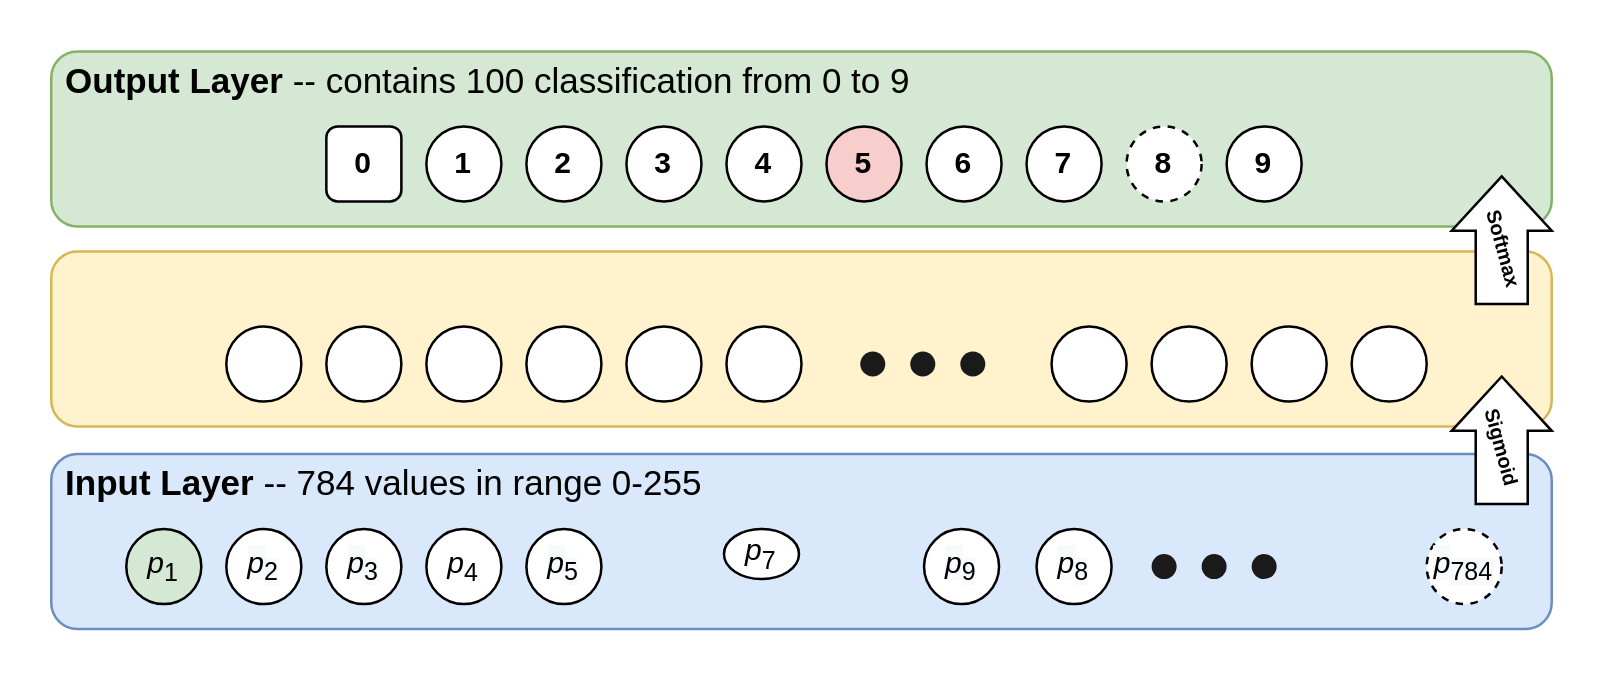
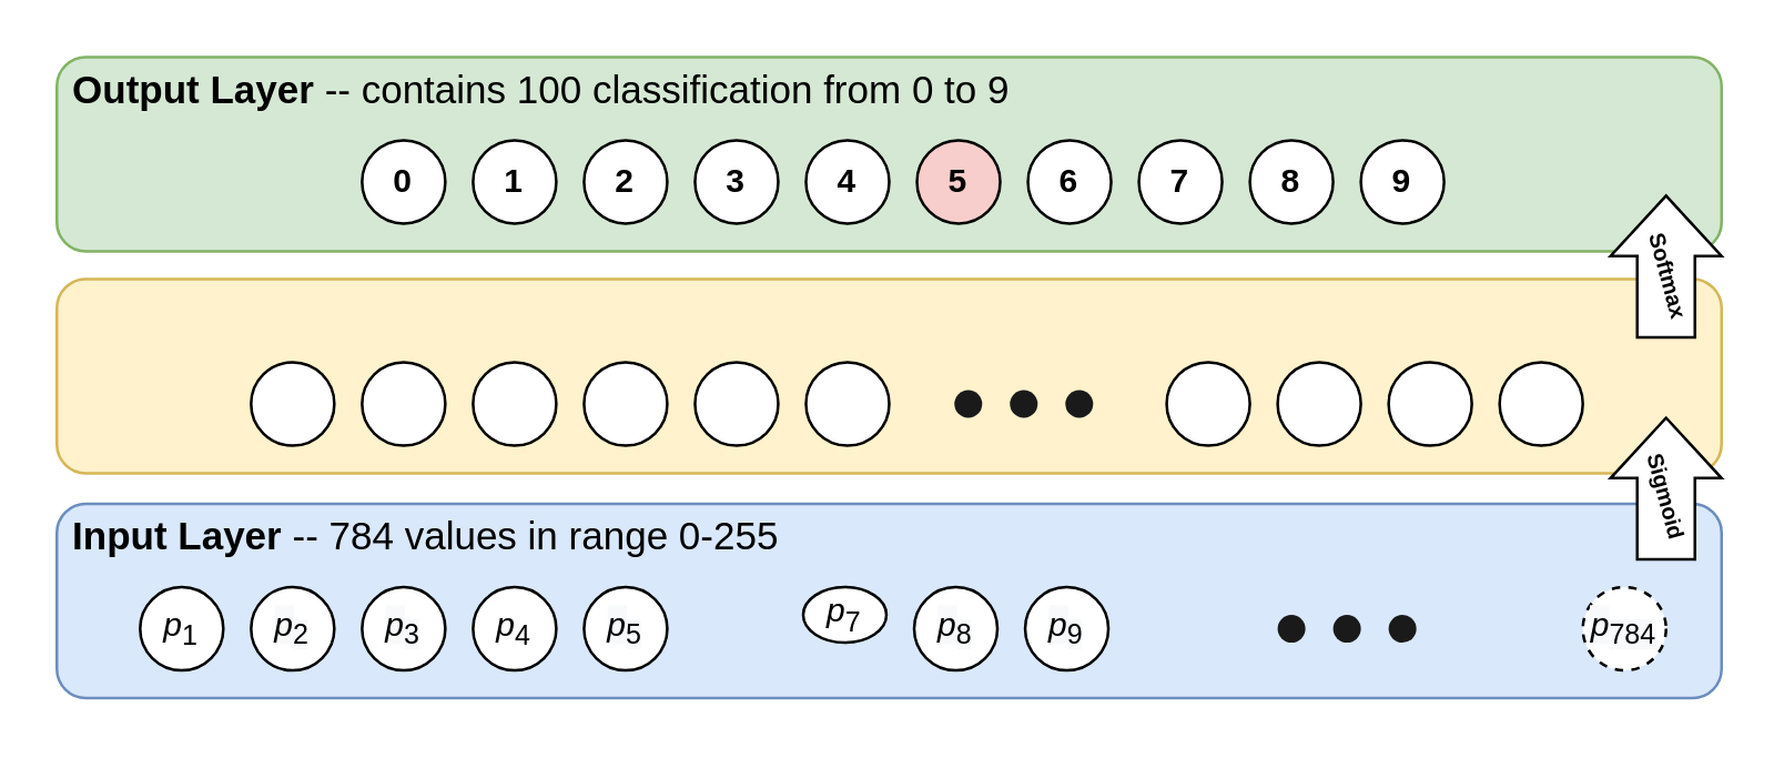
  <mxCell id="0" />
  <mxCell id="1" parent="0" />
  <mxCell id="2" value="" style="rounded=1;whiteSpace=wrap;html=1;fontSize=18;strokeColor=#82b366;strokeWidth=1;fillColor=#d5e8d4;" vertex="1" parent="1"><mxGeometry x="20" y="20" width="600" height="70" as="geometry" /></mxCell>
  <mxCell id="3" value="" style="rounded=1;whiteSpace=wrap;html=1;fontSize=18;strokeColor=#d6b656;strokeWidth=1;fillColor=#fff2cc;" vertex="1" parent="1"><mxGeometry x="20" y="100" width="600" height="70" as="geometry" /></mxCell>
  <mxCell id="4" value="" style="rounded=1;whiteSpace=wrap;html=1;fontSize=18;strokeColor=#6c8ebf;strokeWidth=1;fillColor=#dae8fc;" vertex="1" parent="1"><mxGeometry x="20" y="181" width="600" height="70" as="geometry" /></mxCell>
- <mxCell id="5" value="&lt;i&gt;p&lt;/i&gt;&lt;sub&gt;1&lt;/sub&gt;" style="ellipse;whiteSpace=wrap;html=1;aspect=fixed;fillColor=#d5e8d4;" vertex="1" parent="1"><mxGeometry x="50" y="211" width="30" height="30" as="geometry" /></mxCell>
+ <mxCell id="5" value="&lt;i&gt;p&lt;/i&gt;&lt;sub&gt;1&lt;/sub&gt;" style="ellipse;whiteSpace=wrap;html=1;aspect=fixed;" vertex="1" parent="1"><mxGeometry x="50" y="211" width="30" height="30" as="geometry" /></mxCell>
  <mxCell id="6" value="&lt;span style=&quot;color: rgb(0 , 0 , 0) ; font-family: &amp;#34;helvetica&amp;#34; ; font-size: 12px ; font-weight: 400 ; letter-spacing: normal ; text-align: center ; text-indent: 0px ; text-transform: none ; word-spacing: 0px ; background-color: rgb(248 , 249 , 250) ; display: inline ; float: none&quot;&gt;&lt;i&gt;p&lt;/i&gt;&lt;/span&gt;&lt;sub style=&quot;color: rgb(0 , 0 , 0) ; font-family: &amp;#34;helvetica&amp;#34; ; font-style: normal ; font-weight: 400 ; letter-spacing: normal ; text-align: center ; text-indent: 0px ; text-transform: none ; word-spacing: 0px ; background-color: rgb(248 , 249 , 250)&quot;&gt;2&lt;/sub&gt;" style="ellipse;whiteSpace=wrap;html=1;aspect=fixed;" vertex="1" parent="1"><mxGeometry x="90" y="211" width="30" height="30" as="geometry" /></mxCell>
  <mxCell id="7" value="&lt;span style=&quot;color: rgb(0 , 0 , 0) ; font-family: &amp;#34;helvetica&amp;#34; ; font-size: 12px ; font-weight: 400 ; letter-spacing: normal ; text-align: center ; text-indent: 0px ; text-transform: none ; word-spacing: 0px ; background-color: rgb(248 , 249 , 250) ; display: inline ; float: none&quot;&gt;&lt;i&gt;p&lt;/i&gt;&lt;/span&gt;&lt;sub style=&quot;color: rgb(0 , 0 , 0) ; font-family: &amp;#34;helvetica&amp;#34; ; font-style: normal ; font-weight: 400 ; letter-spacing: normal ; text-align: center ; text-indent: 0px ; text-transform: none ; word-spacing: 0px ; background-color: rgb(248 , 249 , 250)&quot;&gt;784&lt;/sub&gt;" style="ellipse;whiteSpace=wrap;html=1;aspect=fixed;dashed=1;" vertex="1" parent="1"><mxGeometry x="570" y="211" width="30" height="30" as="geometry" /></mxCell>
  <mxCell id="8" value="&lt;span style=&quot;color: rgb(0 , 0 , 0) ; font-family: &amp;#34;helvetica&amp;#34; ; font-size: 12px ; font-weight: 400 ; letter-spacing: normal ; text-align: center ; text-indent: 0px ; text-transform: none ; word-spacing: 0px ; background-color: rgb(248 , 249 , 250) ; display: inline ; float: none&quot;&gt;&lt;i&gt;p&lt;/i&gt;&lt;/span&gt;&lt;sub style=&quot;color: rgb(0 , 0 , 0) ; font-family: &amp;#34;helvetica&amp;#34; ; font-style: normal ; font-weight: 400 ; letter-spacing: normal ; text-align: center ; text-indent: 0px ; text-transform: none ; word-spacing: 0px ; background-color: rgb(248 , 249 , 250)&quot;&gt;3&lt;/sub&gt;" style="ellipse;whiteSpace=wrap;html=1;aspect=fixed;" vertex="1" parent="1"><mxGeometry x="130" y="211" width="30" height="30" as="geometry" /></mxCell>
- <mxCell id="9" value="0" style="whiteSpace=wrap;html=1;aspect=fixed;fontStyle=1;rounded=1;" vertex="1" parent="1"><mxGeometry x="130" y="50" width="30" height="30" as="geometry" /></mxCell>
+ <mxCell id="9" value="0" style="ellipse;whiteSpace=wrap;html=1;aspect=fixed;fontStyle=1" vertex="1" parent="1"><mxGeometry x="130" y="50" width="30" height="30" as="geometry" /></mxCell>
  <mxCell id="10" value="2" style="ellipse;whiteSpace=wrap;html=1;aspect=fixed;fontStyle=1" vertex="1" parent="1"><mxGeometry x="210" y="50" width="30" height="30" as="geometry" /></mxCell>
  <mxCell id="11" value="1" style="ellipse;whiteSpace=wrap;html=1;aspect=fixed;fontStyle=1" vertex="1" parent="1"><mxGeometry x="170" y="50" width="30" height="30" as="geometry" /></mxCell>
  <mxCell id="12" value="3" style="ellipse;whiteSpace=wrap;html=1;aspect=fixed;fontStyle=1" vertex="1" parent="1"><mxGeometry x="250" y="50" width="30" height="30" as="geometry" /></mxCell>
  <mxCell id="13" value="5" style="ellipse;whiteSpace=wrap;html=1;aspect=fixed;fontStyle=1;fillColor=#f8cecc;" vertex="1" parent="1"><mxGeometry x="330" y="50" width="30" height="30" as="geometry" /></mxCell>
  <mxCell id="14" value="4" style="ellipse;whiteSpace=wrap;html=1;aspect=fixed;fontStyle=1" vertex="1" parent="1"><mxGeometry x="290" y="50" width="30" height="30" as="geometry" /></mxCell>
  <mxCell id="15" value="6" style="ellipse;whiteSpace=wrap;html=1;aspect=fixed;fontStyle=1" vertex="1" parent="1"><mxGeometry x="370" y="50" width="30" height="30" as="geometry" /></mxCell>
  <mxCell id="16" value="7" style="ellipse;whiteSpace=wrap;html=1;aspect=fixed;fontStyle=1" vertex="1" parent="1"><mxGeometry x="410" y="50" width="30" height="30" as="geometry" /></mxCell>
  <mxCell id="17" value="9" style="ellipse;whiteSpace=wrap;html=1;aspect=fixed;fontStyle=1" vertex="1" parent="1"><mxGeometry x="490" y="50" width="30" height="30" as="geometry" /></mxCell>
- <mxCell id="18" value="8" style="ellipse;whiteSpace=wrap;html=1;aspect=fixed;fontStyle=1;dashed=1;" vertex="1" parent="1"><mxGeometry x="450" y="50" width="30" height="30" as="geometry" /></mxCell>
+ <mxCell id="18" value="8" style="ellipse;whiteSpace=wrap;html=1;aspect=fixed;fontStyle=1" vertex="1" parent="1"><mxGeometry x="450" y="50" width="30" height="30" as="geometry" /></mxCell>
  <mxCell id="19" value="" style="ellipse;whiteSpace=wrap;html=1;aspect=fixed;fontStyle=1" vertex="1" parent="1"><mxGeometry x="90" y="130" width="30" height="30" as="geometry" /></mxCell>
  <mxCell id="20" value="" style="ellipse;whiteSpace=wrap;html=1;aspect=fixed;fontStyle=1" vertex="1" parent="1"><mxGeometry x="170" y="130" width="30" height="30" as="geometry" /></mxCell>
  <mxCell id="21" value="" style="ellipse;whiteSpace=wrap;html=1;aspect=fixed;fontStyle=1" vertex="1" parent="1"><mxGeometry x="130" y="130" width="30" height="30" as="geometry" /></mxCell>
  <mxCell id="22" value="" style="ellipse;whiteSpace=wrap;html=1;aspect=fixed;fontStyle=1" vertex="1" parent="1"><mxGeometry x="210" y="130" width="30" height="30" as="geometry" /></mxCell>
  <mxCell id="23" value="" style="ellipse;whiteSpace=wrap;html=1;aspect=fixed;fontStyle=1" vertex="1" parent="1"><mxGeometry x="290" y="130" width="30" height="30" as="geometry" /></mxCell>
  <mxCell id="24" value="" style="ellipse;whiteSpace=wrap;html=1;aspect=fixed;fontStyle=1" vertex="1" parent="1"><mxGeometry x="250" y="130" width="30" height="30" as="geometry" /></mxCell>
  <mxCell id="25" value="" style="ellipse;whiteSpace=wrap;html=1;aspect=fixed;fontStyle=1" vertex="1" parent="1"><mxGeometry x="420" y="130" width="30" height="30" as="geometry" /></mxCell>
  <mxCell id="26" value="" style="ellipse;whiteSpace=wrap;html=1;aspect=fixed;fontStyle=1" vertex="1" parent="1"><mxGeometry x="460" y="130" width="30" height="30" as="geometry" /></mxCell>
  <mxCell id="27" value="" style="ellipse;whiteSpace=wrap;html=1;aspect=fixed;fontStyle=1" vertex="1" parent="1"><mxGeometry x="540" y="130" width="30" height="30" as="geometry" /></mxCell>
  <mxCell id="28" value="" style="ellipse;whiteSpace=wrap;html=1;aspect=fixed;fontStyle=1" vertex="1" parent="1"><mxGeometry x="500" y="130" width="30" height="30" as="geometry" /></mxCell>
  <mxCell id="29" value="&lt;i&gt;p&lt;/i&gt;&lt;sub&gt;4&lt;/sub&gt;" style="ellipse;whiteSpace=wrap;html=1;aspect=fixed;" vertex="1" parent="1"><mxGeometry x="170" y="211" width="30" height="30" as="geometry" /></mxCell>
  <mxCell id="30" value="&lt;span style=&quot;color: rgb(0 , 0 , 0) ; font-family: &amp;#34;helvetica&amp;#34; ; font-size: 12px ; font-weight: 400 ; letter-spacing: normal ; text-align: center ; text-indent: 0px ; text-transform: none ; word-spacing: 0px ; background-color: rgb(248 , 249 , 250) ; display: inline ; float: none&quot;&gt;&lt;i&gt;p&lt;/i&gt;&lt;/span&gt;&lt;sub style=&quot;color: rgb(0 , 0 , 0) ; font-family: &amp;#34;helvetica&amp;#34; ; font-style: normal ; font-weight: 400 ; letter-spacing: normal ; text-align: center ; text-indent: 0px ; text-transform: none ; word-spacing: 0px ; background-color: rgb(248 , 249 , 250)&quot;&gt;5&lt;/sub&gt;" style="ellipse;whiteSpace=wrap;html=1;aspect=fixed;" vertex="1" parent="1"><mxGeometry x="210" y="211" width="30" height="30" as="geometry" /></mxCell>
  <mxCell id="31" value="&lt;i&gt;p&lt;/i&gt;&lt;sub&gt;7&lt;/sub&gt;" style="ellipse;whiteSpace=wrap;html=1;aspect=fixed;" vertex="1" parent="1"><mxGeometry x="289" y="211" width="30" height="20" as="geometry" /></mxCell>
- <mxCell id="32" value="&lt;span style=&quot;color: rgb(0 , 0 , 0) ; font-family: &amp;#34;helvetica&amp;#34; ; font-size: 12px ; font-weight: 400 ; letter-spacing: normal ; text-align: center ; text-indent: 0px ; text-transform: none ; word-spacing: 0px ; background-color: rgb(248 , 249 , 250) ; display: inline ; float: none&quot;&gt;&lt;i&gt;p&lt;/i&gt;&lt;/span&gt;&lt;sub style=&quot;color: rgb(0 , 0 , 0) ; font-family: &amp;#34;helvetica&amp;#34; ; font-style: normal ; font-weight: 400 ; letter-spacing: normal ; text-align: center ; text-indent: 0px ; text-transform: none ; word-spacing: 0px ; background-color: rgb(248 , 249 , 250)&quot;&gt;8&lt;/sub&gt;" style="ellipse;whiteSpace=wrap;html=1;aspect=fixed;" vertex="1" parent="1"><mxGeometry x="414" y="211" width="30" height="30" as="geometry" /></mxCell>
+ <mxCell id="32" value="&lt;span style=&quot;color: rgb(0 , 0 , 0) ; font-family: &amp;#34;helvetica&amp;#34; ; font-size: 12px ; font-weight: 400 ; letter-spacing: normal ; text-align: center ; text-indent: 0px ; text-transform: none ; word-spacing: 0px ; background-color: rgb(248 , 249 , 250) ; display: inline ; float: none&quot;&gt;&lt;i&gt;p&lt;/i&gt;&lt;/span&gt;&lt;sub style=&quot;color: rgb(0 , 0 , 0) ; font-family: &amp;#34;helvetica&amp;#34; ; font-style: normal ; font-weight: 400 ; letter-spacing: normal ; text-align: center ; text-indent: 0px ; text-transform: none ; word-spacing: 0px ; background-color: rgb(248 , 249 , 250)&quot;&gt;8&lt;/sub&gt;" style="ellipse;whiteSpace=wrap;html=1;aspect=fixed;" vertex="1" parent="1"><mxGeometry x="329" y="211" width="30" height="30" as="geometry" /></mxCell>
  <mxCell id="33" value="&lt;span style=&quot;color: rgb(0 , 0 , 0) ; font-family: &amp;#34;helvetica&amp;#34; ; font-size: 12px ; font-weight: 400 ; letter-spacing: normal ; text-align: center ; text-indent: 0px ; text-transform: none ; word-spacing: 0px ; background-color: rgb(248 , 249 , 250) ; display: inline ; float: none&quot;&gt;&lt;i&gt;p&lt;/i&gt;&lt;/span&gt;&lt;sub style=&quot;color: rgb(0 , 0 , 0) ; font-family: &amp;#34;helvetica&amp;#34; ; font-style: normal ; font-weight: 400 ; letter-spacing: normal ; text-align: center ; text-indent: 0px ; text-transform: none ; word-spacing: 0px ; background-color: rgb(248 , 249 , 250)&quot;&gt;9&lt;/sub&gt;" style="ellipse;whiteSpace=wrap;html=1;aspect=fixed;" vertex="1" parent="1"><mxGeometry x="369" y="211" width="30" height="30" as="geometry" /></mxCell>
  <mxCell id="34" value="" style="ellipse;whiteSpace=wrap;html=1;aspect=fixed;fillColor=#1A1A1A;strokeColor=none;" vertex="1" parent="1"><mxGeometry x="343.5" y="140" width="10" height="10" as="geometry" /></mxCell>
  <mxCell id="35" value="" style="ellipse;whiteSpace=wrap;html=1;aspect=fixed;fillColor=#1A1A1A;strokeColor=none;" vertex="1" parent="1"><mxGeometry x="363.5" y="140" width="10" height="10" as="geometry" /></mxCell>
  <mxCell id="36" value="" style="ellipse;whiteSpace=wrap;html=1;aspect=fixed;fillColor=#1A1A1A;strokeColor=none;" vertex="1" parent="1"><mxGeometry x="383.5" y="140" width="10" height="10" as="geometry" /></mxCell>
  <mxCell id="37" value="" style="ellipse;whiteSpace=wrap;html=1;aspect=fixed;fillColor=#1A1A1A;strokeColor=none;" vertex="1" parent="1"><mxGeometry x="460" y="221" width="10" height="10" as="geometry" /></mxCell>
  <mxCell id="38" value="" style="ellipse;whiteSpace=wrap;html=1;aspect=fixed;fillColor=#1A1A1A;strokeColor=none;" vertex="1" parent="1"><mxGeometry x="480" y="221" width="10" height="10" as="geometry" /></mxCell>
  <mxCell id="39" value="" style="ellipse;whiteSpace=wrap;html=1;aspect=fixed;fillColor=#1A1A1A;strokeColor=none;" vertex="1" parent="1"><mxGeometry x="500" y="221" width="10" height="10" as="geometry" /></mxCell>
  <mxCell id="40" value="&lt;font style=&quot;font-size: 14px&quot;&gt;&lt;b&gt;Input Layer&lt;/b&gt;&amp;nbsp;-- 784 values in range 0-255&lt;/font&gt;" style="text;html=1;strokeColor=none;fillColor=none;align=left;verticalAlign=middle;whiteSpace=wrap;rounded=0;fontSize=18;" vertex="1" parent="1"><mxGeometry x="23.5" y="182" width="350" height="20" as="geometry" /></mxCell>
  <mxCell id="41" value="&lt;font style=&quot;font-size: 14px&quot;&gt;&lt;b&gt;Output Layer&lt;/b&gt;&amp;nbsp;-- contains 100 classification from 0 to 9&lt;/font&gt;" style="text;html=1;strokeColor=none;fillColor=none;align=left;verticalAlign=middle;whiteSpace=wrap;rounded=0;fontSize=18;" vertex="1" parent="1"><mxGeometry x="23.5" y="21" width="350" height="20" as="geometry" /></mxCell>
  <mxCell id="42" value="" style="html=1;shadow=0;dashed=0;align=center;verticalAlign=middle;shape=mxgraph.arrows2.arrow;dy=0.48;dx=21.71;direction=north;notch=0;fontSize=14;strokeWidth=1;" vertex="1" parent="1"><mxGeometry x="580" y="70" width="40" height="51" as="geometry" /></mxCell>
  <mxCell id="43" value="&lt;b&gt;Softmax&lt;/b&gt;" style="text;html=1;strokeColor=none;fillColor=none;align=center;verticalAlign=middle;whiteSpace=wrap;rounded=0;fontSize=8;rotation=75;" vertex="1" parent="1"><mxGeometry x="581" y="94.5" width="40" height="9.5" as="geometry" /></mxCell>
  <mxCell id="44" value="" style="html=1;shadow=0;dashed=0;align=center;verticalAlign=middle;shape=mxgraph.arrows2.arrow;dy=0.48;dx=21.71;direction=north;notch=0;fontSize=14;strokeWidth=1;" vertex="1" parent="1"><mxGeometry x="580" y="150" width="40" height="51" as="geometry" /></mxCell>
  <mxCell id="45" value="&lt;b&gt;Sigmoid&lt;/b&gt;" style="text;html=1;strokeColor=none;fillColor=none;align=center;verticalAlign=middle;whiteSpace=wrap;rounded=0;fontSize=8;rotation=75;" vertex="1" parent="1"><mxGeometry x="581" y="173.75" width="40" height="9.5" as="geometry" /></mxCell>
